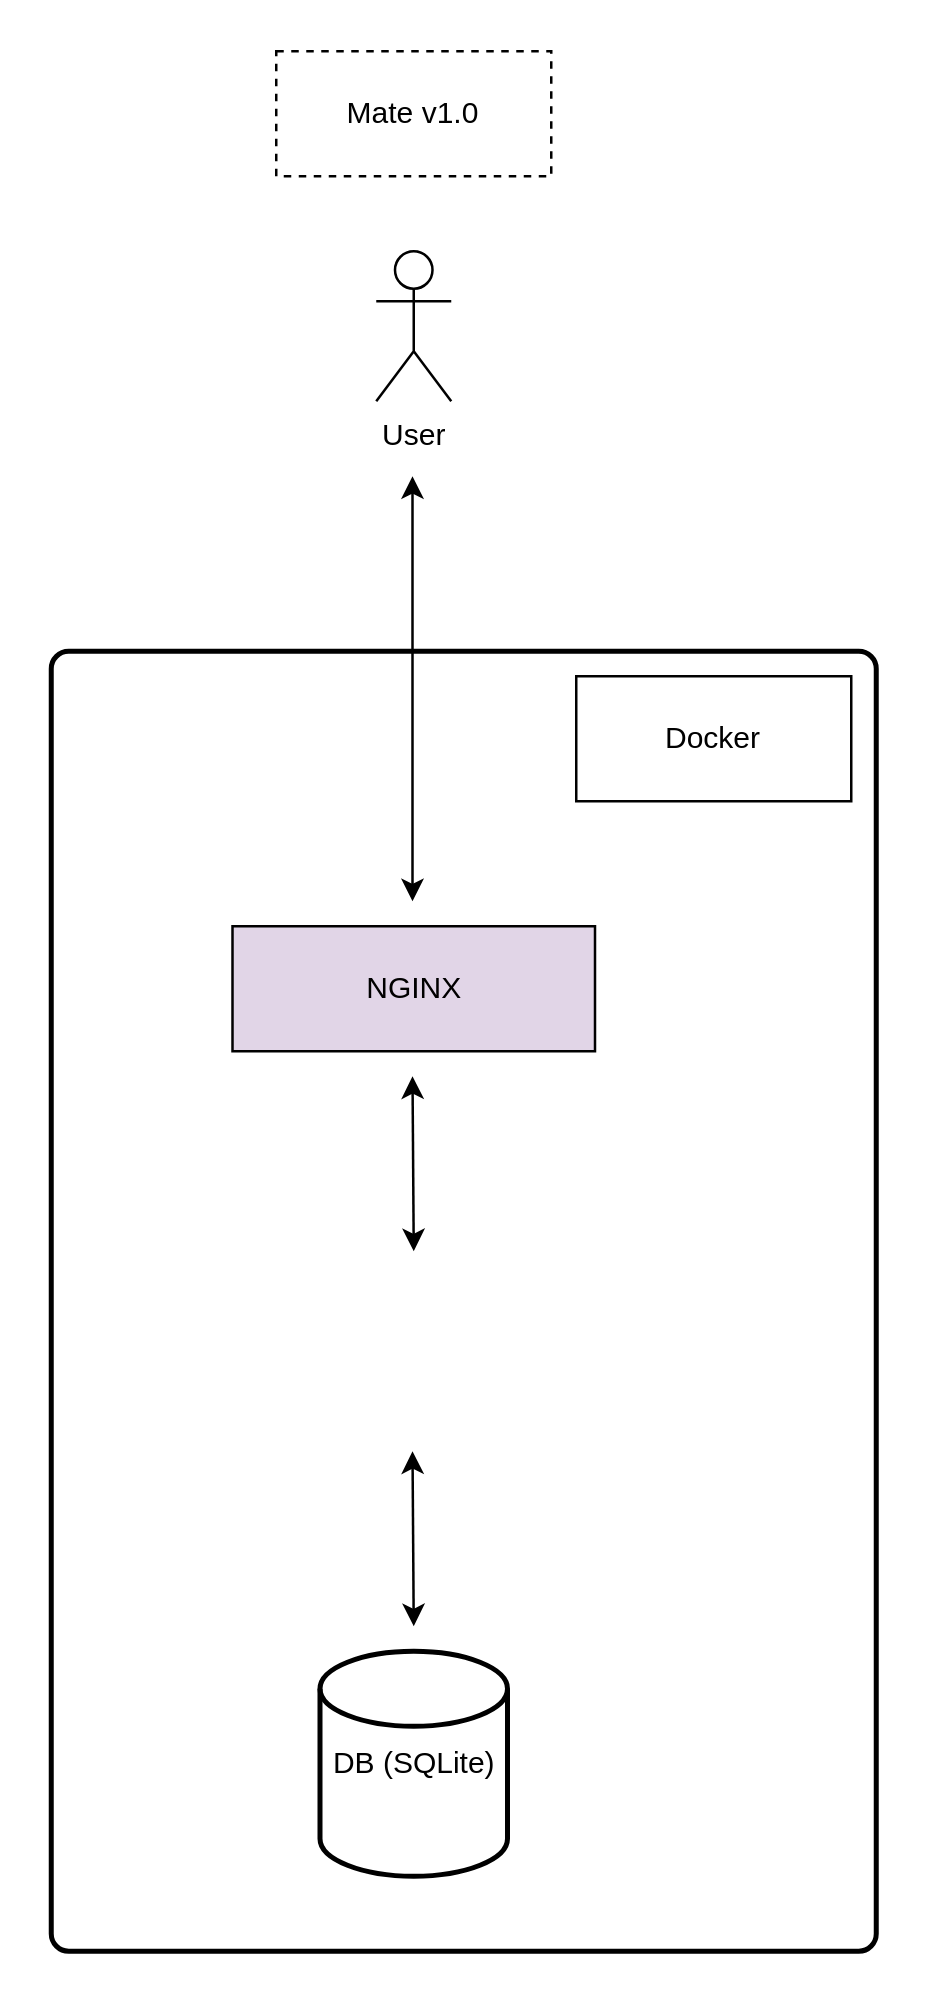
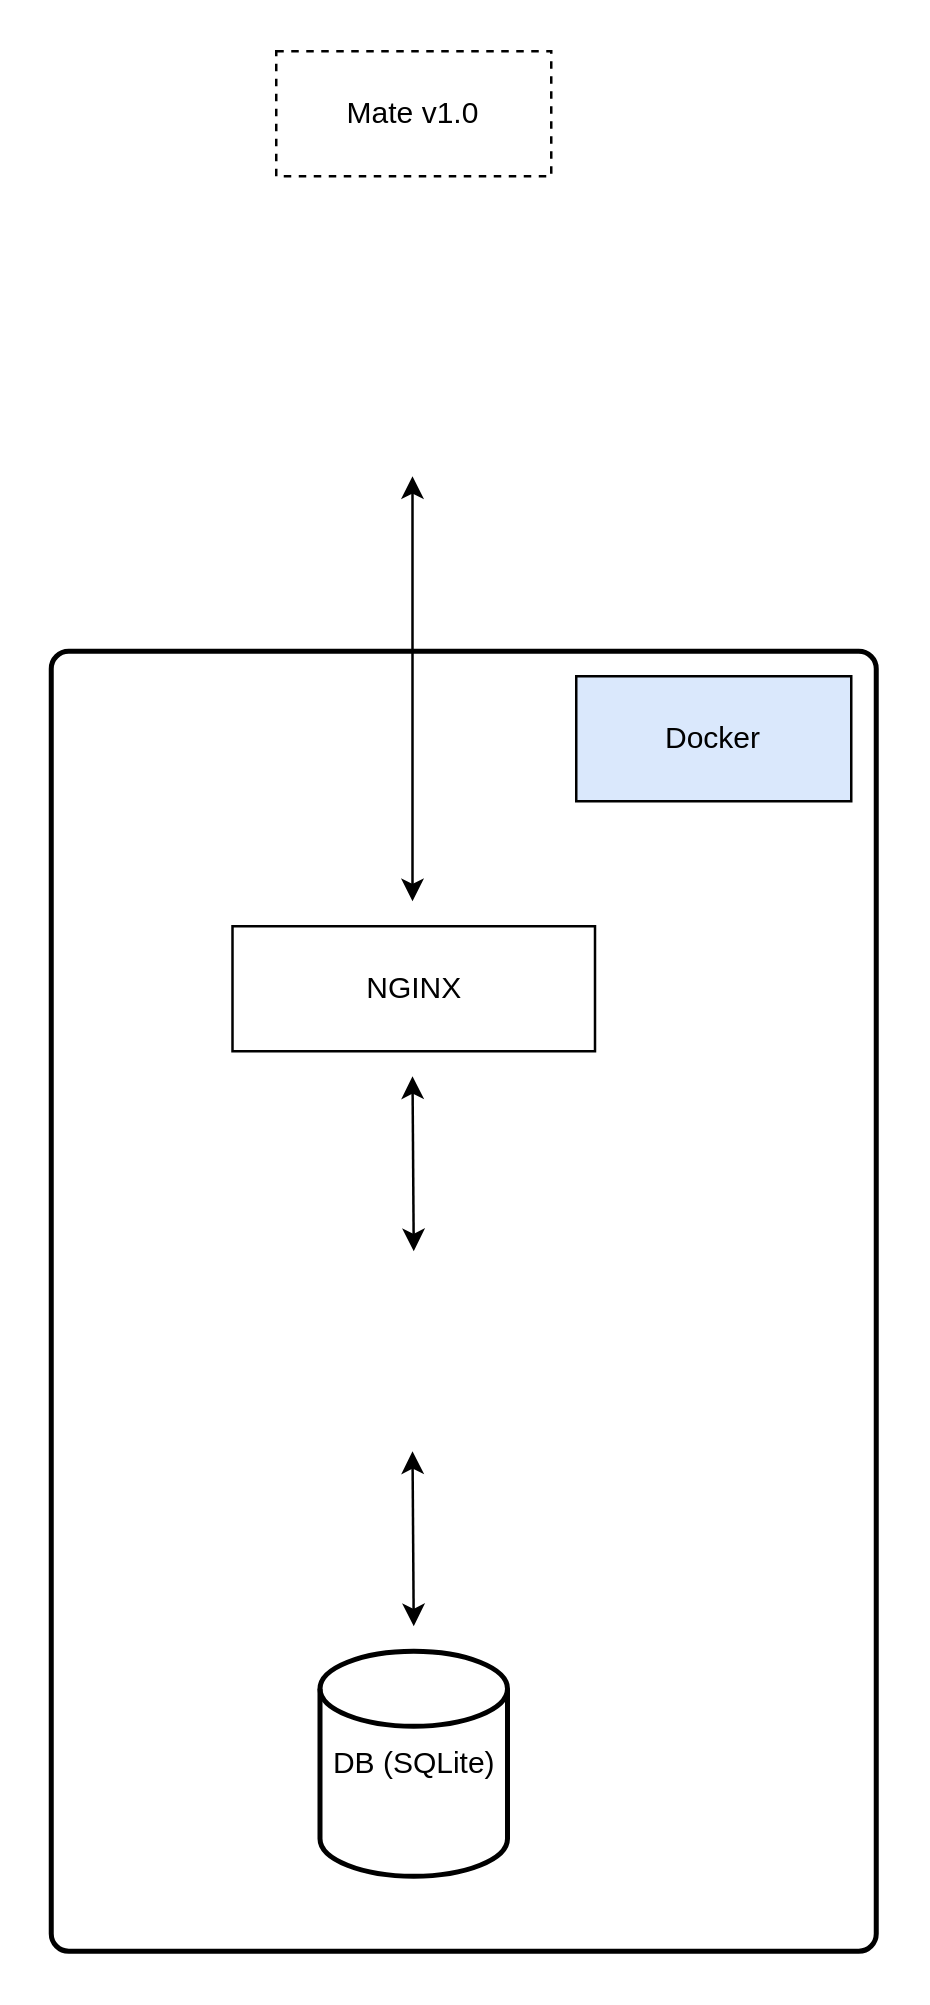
  <mxCell id="0" />
  <mxCell id="1" parent="0" />
  <mxCell id="2" value="Mate v1.0" style="html=1;whiteSpace=wrap;dashed=1;" vertex="1" parent="1"><mxGeometry x="110" y="20" width="110" height="50" as="geometry" /></mxCell>
  <mxCell id="3" value="" style="rounded=1;whiteSpace=wrap;html=1;absoluteArcSize=1;arcSize=14;strokeWidth=2;" vertex="1" parent="1"><mxGeometry x="20" y="260" width="330" height="520" as="geometry" /></mxCell>
  <mxCell id="4" value="DB (SQLite)" style="strokeWidth=2;html=1;shape=mxgraph.flowchart.database;whiteSpace=wrap;" vertex="1" parent="1"><mxGeometry x="127.5" y="660" width="75" height="90" as="geometry" /></mxCell>
- <mxCell id="5" value="Docker" style="html=1;whiteSpace=wrap;" vertex="1" parent="1"><mxGeometry x="230" y="270" width="110" height="50" as="geometry" /></mxCell>
+ <mxCell id="5" value="Docker" style="html=1;whiteSpace=wrap;fillColor=#dae8fc;" vertex="1" parent="1"><mxGeometry x="230" y="270" width="110" height="50" as="geometry" /></mxCell>
  <mxCell id="6" value="" style="endArrow=classic;startArrow=classic;html=1;rounded=0;" edge="1" parent="1"><mxGeometry width="50" height="50" relative="1" as="geometry"><mxPoint x="164.5" y="360" as="sourcePoint" /><mxPoint x="164.5" y="190" as="targetPoint" /><Array as="points" /></mxGeometry></mxCell>
  <mxCell id="7" value="" style="endArrow=classic;startArrow=classic;html=1;rounded=0;" edge="1" parent="1"><mxGeometry width="50" height="50" relative="1" as="geometry"><mxPoint x="165" y="500" as="sourcePoint" /><mxPoint x="164.5" y="430" as="targetPoint" /></mxGeometry></mxCell>
  <mxCell id="8" value="" style="endArrow=classic;startArrow=classic;html=1;rounded=0;" edge="1" parent="1"><mxGeometry width="50" height="50" relative="1" as="geometry"><mxPoint x="165" y="650" as="sourcePoint" /><mxPoint x="164.5" y="580" as="targetPoint" /></mxGeometry></mxCell>
- <mxCell id="9" value="NGINX" style="html=1;whiteSpace=wrap;fillColor=#e1d5e7;" vertex="1" parent="1"><mxGeometry x="92.5" y="370" width="145" height="50" as="geometry" /></mxCell>
- <mxCell id="10" value="User" style="shape=umlActor;verticalLabelPosition=bottom;verticalAlign=top;html=1;" vertex="1" parent="1"><mxGeometry x="150" y="100" width="30" height="60" as="geometry" /></mxCell>
+ <mxCell id="9" value="NGINX" style="html=1;whiteSpace=wrap;" vertex="1" parent="1"><mxGeometry x="92.5" y="370" width="145" height="50" as="geometry" /></mxCell>
